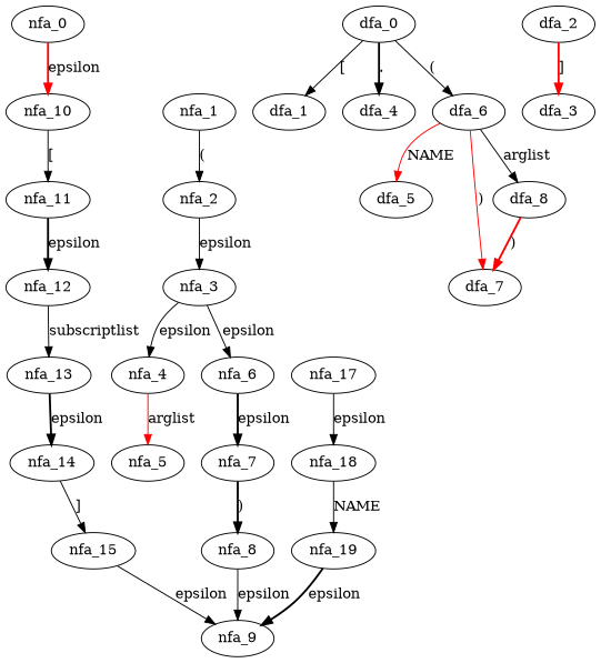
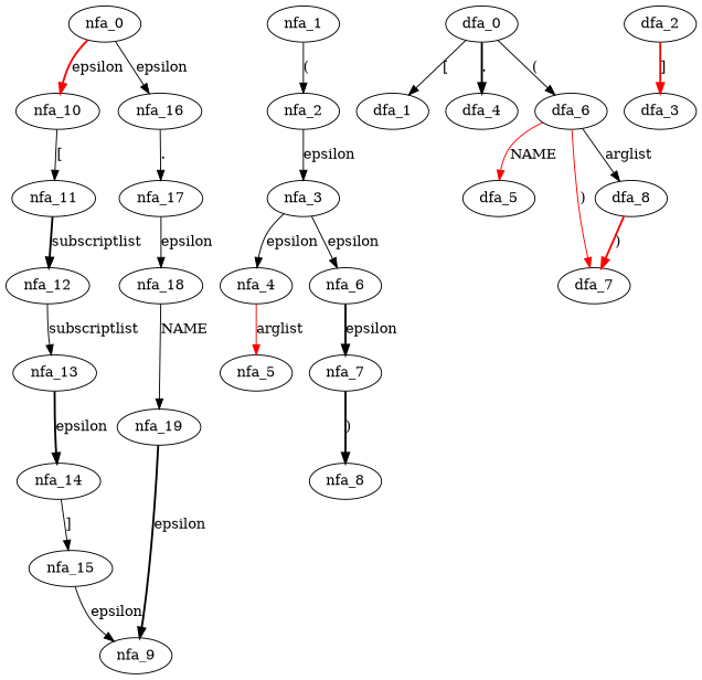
  digraph {
    edge [style=solid]
    nfa_0
    nfa_1
    nfa_10
+   nfa_16
    nfa_2
    nfa_3
    nfa_4
    nfa_6
    nfa_5
    nfa_7
    nfa_8
    nfa_9
    nfa_11
    nfa_12
    nfa_13
    nfa_14
    nfa_15
    nfa_17
    nfa_18
    nfa_19
    dfa_0
    dfa_1
    dfa_4
    dfa_6
    dfa_2
    dfa_3
    dfa_5
    dfa_7
    dfa_8
    subgraph sub_1 {
      nfa_0
      nfa_1
      nfa_10
+     nfa_16
      nfa_2
      nfa_3
      nfa_4
      nfa_6
      nfa_5
      nfa_7
      nfa_8
      nfa_9
      nfa_11
      nfa_12
      nfa_13
      nfa_14
      nfa_15
      nfa_17
      nfa_18
      nfa_19
    }
    subgraph sub_2 {
      dfa_0
      dfa_1
      dfa_4
      dfa_6
      dfa_2
      dfa_3
      dfa_5
      dfa_7
      dfa_8
    }
    nfa_0 -> nfa_10 [color=red label=epsilon style=bold]
+   nfa_0 -> nfa_16 [label=epsilon]
    nfa_1 -> nfa_2 [label="("]
    nfa_10 -> nfa_11 [label="["]
+   nfa_16 -> nfa_17 [label="."]
    nfa_2 -> nfa_3 [label=epsilon]
    nfa_3 -> nfa_4 [label=epsilon]
    nfa_3 -> nfa_6 [label=epsilon]
    nfa_4 -> nfa_5 [color=red label=arglist]
    nfa_6 -> nfa_7 [label=epsilon style=bold]
    nfa_7 -> nfa_8 [label=")" style=bold]
-   nfa_8 -> nfa_9 [label=epsilon]
-   nfa_11 -> nfa_12 [label=epsilon style=bold]
+   nfa_11 -> nfa_12 [label=subscriptlist style=bold]
    nfa_12 -> nfa_13 [label=subscriptlist]
    nfa_13 -> nfa_14 [label=epsilon style=bold]
    nfa_14 -> nfa_15 [label="]"]
    nfa_15 -> nfa_9 [label=epsilon]
    nfa_17 -> nfa_18 [label=epsilon]
    nfa_18 -> nfa_19 [label=NAME]
    nfa_19 -> nfa_9 [label=epsilon style=bold]
    dfa_0 -> dfa_1 [label="["]
    dfa_0 -> dfa_4 [label="." style=bold]
    dfa_0 -> dfa_6 [label="("]
    dfa_6 -> dfa_5 [color=red label=NAME]
    dfa_6 -> dfa_7 [color=red label=")"]
    dfa_6 -> dfa_8 [label=arglist]
    dfa_2 -> dfa_3 [color=red label="]" style=bold]
    dfa_8 -> dfa_7 [color=red label=")" style=bold]
  }
